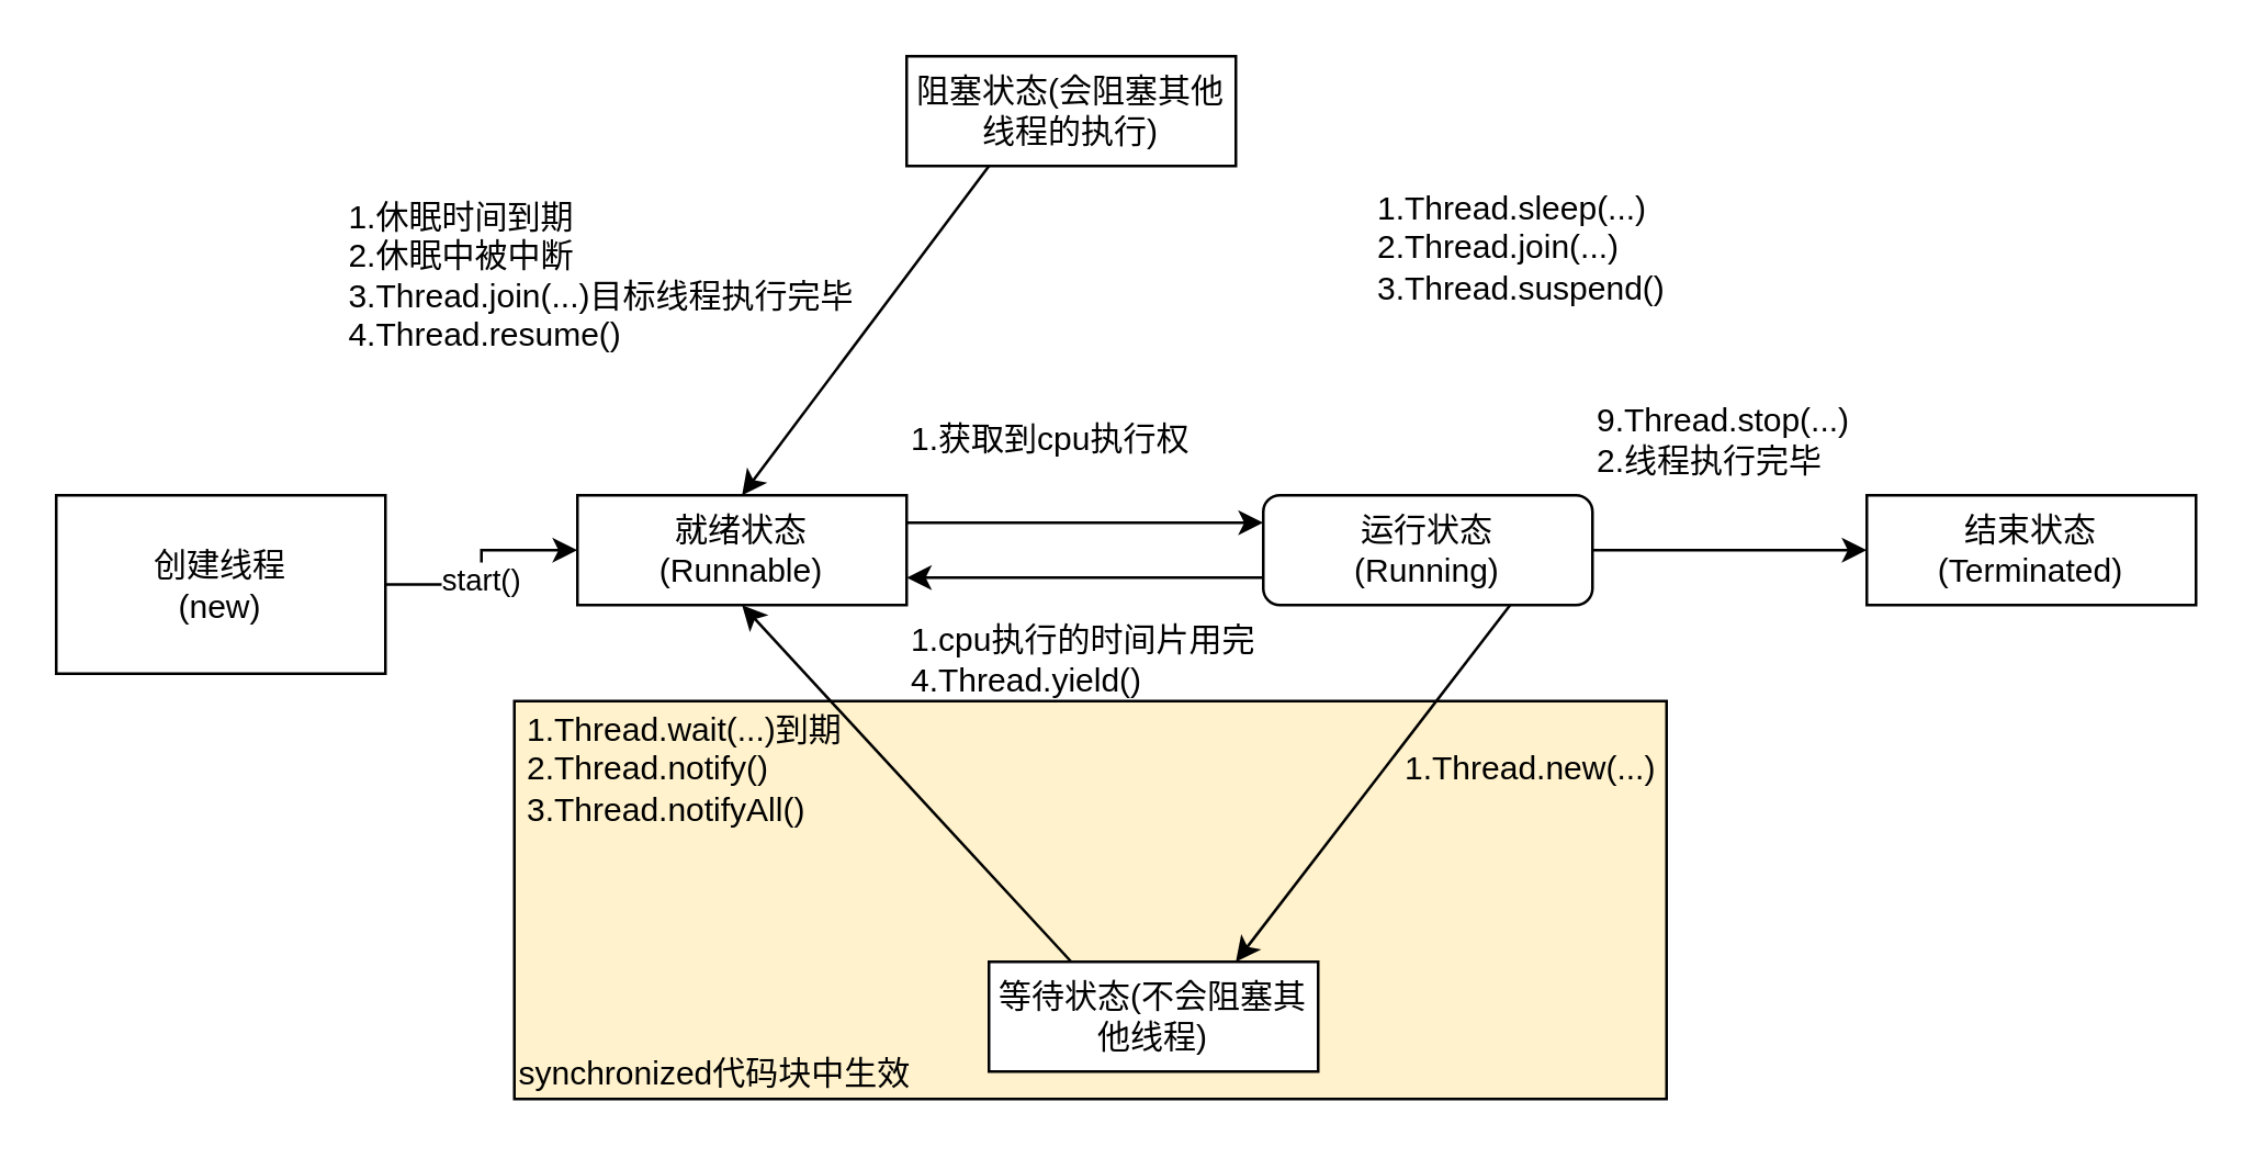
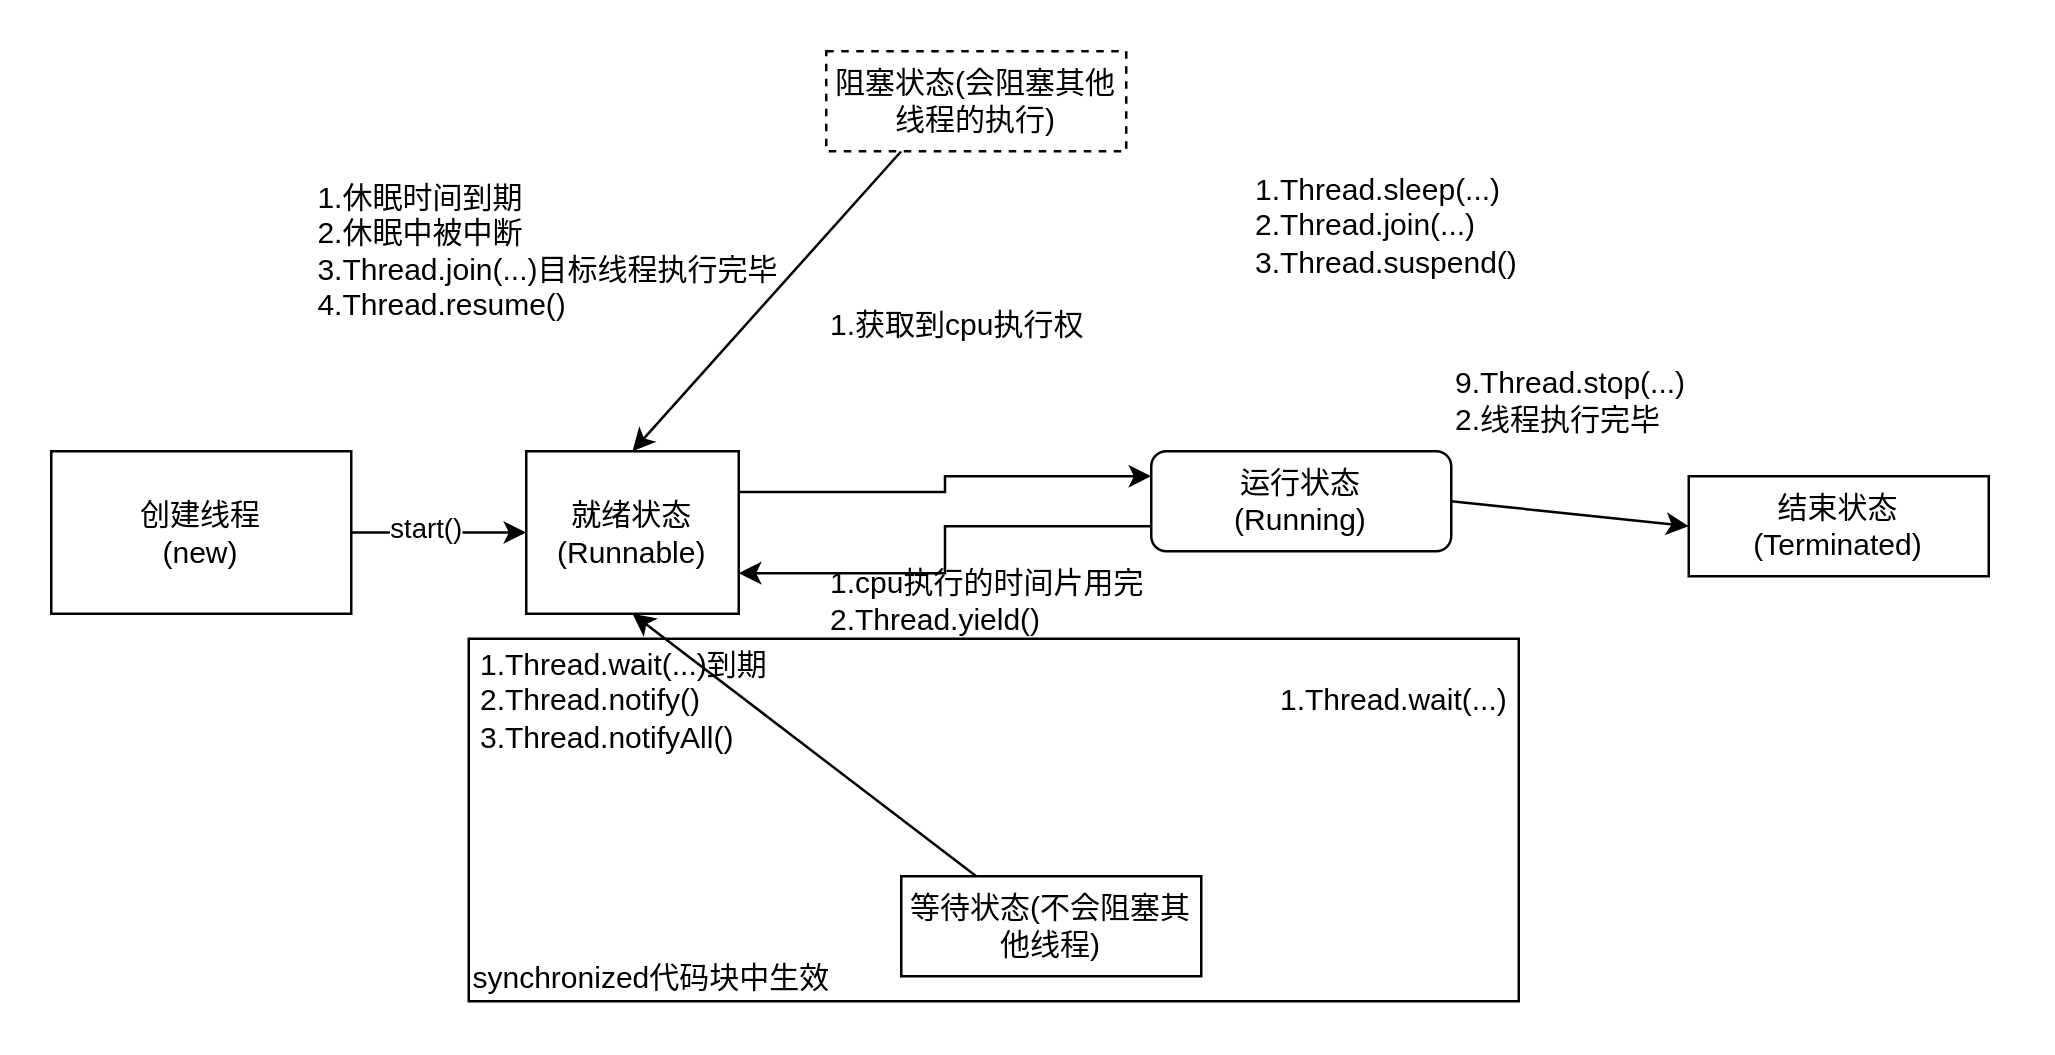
  <mxCell id="0" />
  <mxCell id="1" parent="0" />
- <mxCell id="2" value="synchronized代码块中生效" style="rounded=0;whiteSpace=wrap;html=1;align=left;verticalAlign=bottom;fillColor=#fff2cc;" parent="1" vertex="1"><mxGeometry x="187" y="255" width="420" height="145" as="geometry" /></mxCell>
+ <mxCell id="2" value="synchronized代码块中生效" style="rounded=0;whiteSpace=wrap;html=1;align=left;verticalAlign=bottom;" parent="1" vertex="1"><mxGeometry x="187" y="255" width="420" height="145" as="geometry" /></mxCell>
  <mxCell id="3" style="edgeStyle=orthogonalEdgeStyle;rounded=0;orthogonalLoop=1;jettySize=auto;html=1;exitX=1;exitY=0.5;exitDx=0;exitDy=0;entryX=0;entryY=0.5;entryDx=0;entryDy=0;" parent="1" source="5" target="7" edge="1"><mxGeometry relative="1" as="geometry" /></mxCell>
  <mxCell id="4" value="start()" style="edgeLabel;html=1;align=center;verticalAlign=middle;resizable=0;points=[];" parent="3" vertex="1" connectable="0"><mxGeometry x="-0.176" y="2" relative="1" as="geometry"><mxPoint as="offset" /></mxGeometry></mxCell>
  <mxCell id="5" value="创建线程&lt;br&gt;(new)" style="rounded=0;whiteSpace=wrap;html=1;" parent="1" vertex="1"><mxGeometry x="20" y="180" width="120" height="65" as="geometry" /></mxCell>
  <mxCell id="6" style="edgeStyle=orthogonalEdgeStyle;rounded=0;orthogonalLoop=1;jettySize=auto;html=1;exitX=1;exitY=0.25;exitDx=0;exitDy=0;entryX=0;entryY=0.25;entryDx=0;entryDy=0;" parent="1" source="7" target="11" edge="1"><mxGeometry relative="1" as="geometry" /></mxCell>
- <mxCell id="7" value="就绪状态&lt;br&gt;(Runnable)" style="rounded=0;whiteSpace=wrap;html=1;" parent="1" vertex="1"><mxGeometry x="210" y="180" width="120" height="40" as="geometry" /></mxCell>
+ <mxCell id="7" value="就绪状态&lt;br&gt;(Runnable)" style="rounded=0;whiteSpace=wrap;html=1;" parent="1" vertex="1"><mxGeometry x="210" y="180" width="85" height="65" as="geometry" /></mxCell>
  <mxCell id="8" style="edgeStyle=orthogonalEdgeStyle;rounded=0;orthogonalLoop=1;jettySize=auto;html=1;exitX=0;exitY=0.75;exitDx=0;exitDy=0;entryX=1;entryY=0.75;entryDx=0;entryDy=0;" parent="1" source="11" target="7" edge="1"><mxGeometry relative="1" as="geometry" /></mxCell>
- <mxCell id="9" style="edgeStyle=none;rounded=0;orthogonalLoop=1;jettySize=auto;html=1;exitX=0.75;exitY=1;exitDx=0;exitDy=0;entryX=0.75;entryY=0;entryDx=0;entryDy=0;" parent="1" source="11" target="16" edge="1"><mxGeometry relative="1" as="geometry" /></mxCell>
  <mxCell id="10" style="edgeStyle=none;rounded=0;orthogonalLoop=1;jettySize=auto;html=1;exitX=1;exitY=0.5;exitDx=0;exitDy=0;entryX=0;entryY=0.5;entryDx=0;entryDy=0;" parent="1" source="11" target="21" edge="1"><mxGeometry relative="1" as="geometry" /></mxCell>
  <mxCell id="11" value="运行状态&lt;br&gt;(Running)" style="whiteSpace=wrap;html=1;rounded=1;" parent="1" vertex="1"><mxGeometry x="460" y="180" width="120" height="40" as="geometry" /></mxCell>
- <mxCell id="12" value="1.获取到cpu执行权" style="text;html=1;strokeColor=none;fillColor=none;align=left;verticalAlign=middle;whiteSpace=wrap;rounded=0;" parent="1" vertex="1"><mxGeometry x="330" y="140" width="140" height="40" as="geometry" /></mxCell>
+ <mxCell id="12" value="1.获取到cpu执行权" style="text;html=1;strokeColor=none;fillColor=none;align=left;verticalAlign=middle;whiteSpace=wrap;rounded=0;" parent="1" vertex="1"><mxGeometry x="330" y="110" width="140" height="40" as="geometry" /></mxCell>
  <mxCell id="13" style="edgeStyle=none;rounded=0;orthogonalLoop=1;jettySize=auto;html=1;exitX=0.25;exitY=1;exitDx=0;exitDy=0;entryX=0.5;entryY=0;entryDx=0;entryDy=0;" parent="1" source="14" target="7" edge="1"><mxGeometry relative="1" as="geometry" /></mxCell>
- <mxCell id="14" value="阻塞状态(会阻塞其他线程的执行)" style="rounded=0;whiteSpace=wrap;html=1;" parent="1" vertex="1"><mxGeometry x="330" y="20" width="120" height="40" as="geometry" /></mxCell>
+ <mxCell id="14" value="阻塞状态(会阻塞其他线程的执行)" style="rounded=0;whiteSpace=wrap;html=1;dashed=1;" parent="1" vertex="1"><mxGeometry x="330" y="20" width="120" height="40" as="geometry" /></mxCell>
  <mxCell id="15" style="edgeStyle=none;rounded=0;orthogonalLoop=1;jettySize=auto;html=1;exitX=0.25;exitY=0;exitDx=0;exitDy=0;entryX=0.5;entryY=1;entryDx=0;entryDy=0;" parent="1" source="16" target="7" edge="1"><mxGeometry relative="1" as="geometry" /></mxCell>
  <mxCell id="16" value="等待状态(不会阻塞其他线程)" style="rounded=0;whiteSpace=wrap;html=1;" parent="1" vertex="1"><mxGeometry x="360" y="350" width="120" height="40" as="geometry" /></mxCell>
- <mxCell id="17" value="1.cpu执行的时间片用完&lt;br&gt;4.Thread.yield()" style="text;html=1;strokeColor=none;fillColor=none;align=left;verticalAlign=middle;whiteSpace=wrap;rounded=0;" parent="1" vertex="1"><mxGeometry x="330" y="220" width="140" height="40" as="geometry" /></mxCell>
+ <mxCell id="17" value="1.cpu执行的时间片用完&lt;br&gt;2.Thread.yield()" style="text;html=1;strokeColor=none;fillColor=none;align=left;verticalAlign=middle;whiteSpace=wrap;rounded=0;" parent="1" vertex="1"><mxGeometry x="330" y="220" width="140" height="40" as="geometry" /></mxCell>
  <mxCell id="18" value="1.Thread.sleep(...)&lt;br&gt;2.Thread.join(...)&lt;br&gt;3.Thread.suspend()" style="text;html=1;strokeColor=none;fillColor=none;align=left;verticalAlign=middle;whiteSpace=wrap;rounded=0;" parent="1" vertex="1"><mxGeometry x="500" y="70" width="140" height="40" as="geometry" /></mxCell>
  <mxCell id="19" value="&lt;div style=&quot;text-align: left&quot;&gt;&lt;span&gt;1.休眠时间到期&lt;/span&gt;&lt;/div&gt;&lt;div style=&quot;text-align: left&quot;&gt;&lt;span&gt;2.休眠中被中断&lt;/span&gt;&lt;/div&gt;&lt;div style=&quot;text-align: left&quot;&gt;&lt;span&gt;3.Thread.join(...)目标线程执行完毕&lt;br&gt;4.Thread.resume()&lt;/span&gt;&lt;/div&gt;" style="text;html=1;strokeColor=none;fillColor=none;align=center;verticalAlign=middle;whiteSpace=wrap;rounded=0;" parent="1" vertex="1"><mxGeometry x="124" y="80" width="190" height="40" as="geometry" /></mxCell>
- <mxCell id="20" value="1.Thread.new(...)" style="text;html=1;strokeColor=none;fillColor=none;align=left;verticalAlign=middle;whiteSpace=wrap;rounded=0;" parent="1" vertex="1"><mxGeometry x="510" y="260" width="140" height="40" as="geometry" /></mxCell>
- <mxCell id="21" value="结束状态&lt;br&gt;(Terminated)" style="rounded=0;whiteSpace=wrap;html=1;" parent="1" vertex="1"><mxGeometry x="680" y="180" width="120" height="40" as="geometry" /></mxCell>
+ <mxCell id="20" value="1.Thread.wait(...)" style="text;html=1;strokeColor=none;fillColor=none;align=left;verticalAlign=middle;whiteSpace=wrap;rounded=0;" parent="1" vertex="1"><mxGeometry x="510" y="260" width="140" height="40" as="geometry" /></mxCell>
+ <mxCell id="21" value="结束状态&lt;br&gt;(Terminated)" style="rounded=0;whiteSpace=wrap;html=1;" parent="1" vertex="1"><mxGeometry x="675" y="190" width="120" height="40" as="geometry" /></mxCell>
  <mxCell id="22" value="9.Thread.stop(...)&lt;br&gt;2.线程执行完毕" style="text;html=1;strokeColor=none;fillColor=none;align=left;verticalAlign=middle;whiteSpace=wrap;rounded=0;" parent="1" vertex="1"><mxGeometry x="580" y="140" width="140" height="40" as="geometry" /></mxCell>
  <mxCell id="23" value="1.Thread.wait(...)到期&lt;br&gt;2.Thread.notify()&lt;br&gt;3.Thread.notifyAll()" style="text;html=1;strokeColor=none;fillColor=none;align=left;verticalAlign=middle;whiteSpace=wrap;rounded=0;" parent="1" vertex="1"><mxGeometry x="190" y="260" width="140" height="40" as="geometry" /></mxCell>
